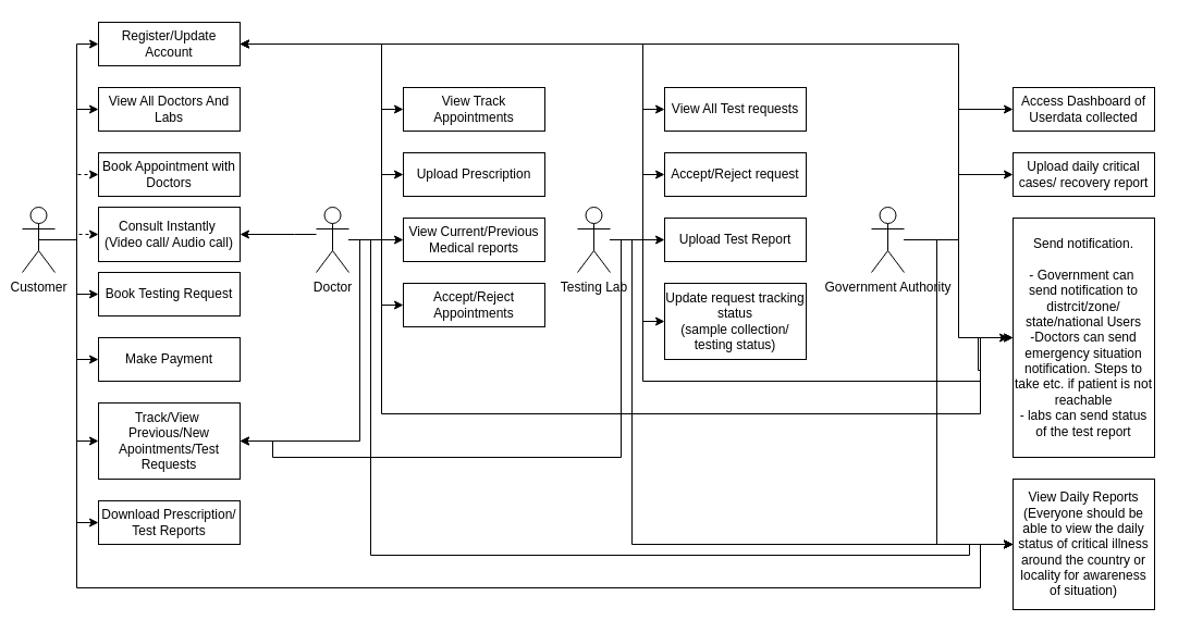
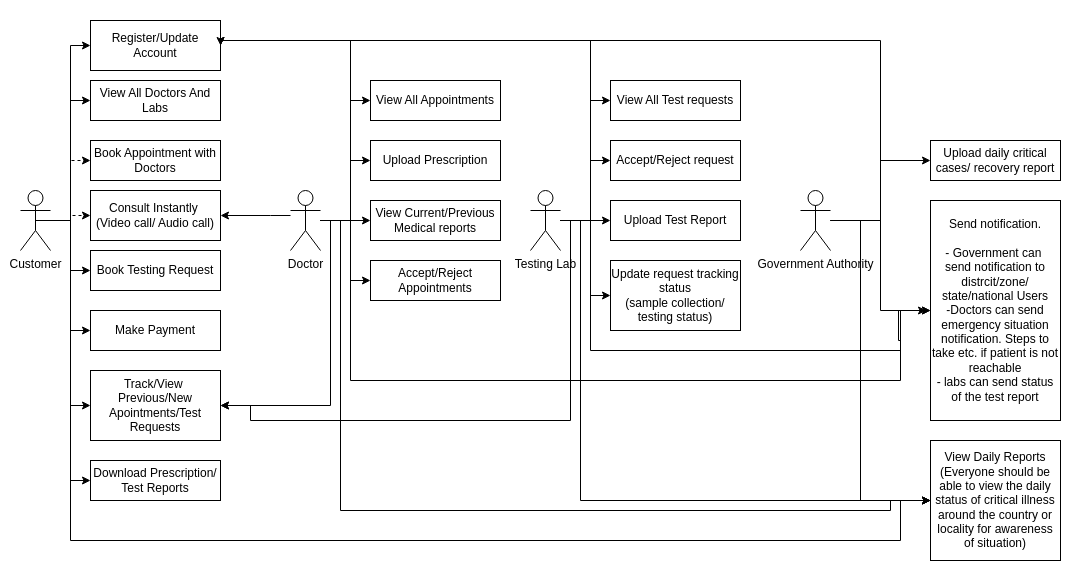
  <mxCell id="0" />
  <mxCell id="1" parent="0" />
  <mxCell id="2" style="edgeStyle=orthogonalEdgeStyle;rounded=0;orthogonalLoop=1;jettySize=auto;html=1;entryX=0;entryY=0.5;entryDx=0;entryDy=0;" edge="1" parent="1" source="11" target="34"><mxGeometry relative="1" as="geometry" /></mxCell>
  <mxCell id="3" style="edgeStyle=orthogonalEdgeStyle;rounded=0;orthogonalLoop=1;jettySize=auto;html=1;exitX=0.5;exitY=0.5;exitDx=0;exitDy=0;exitPerimeter=0;entryX=0;entryY=0.5;entryDx=0;entryDy=0;dashed=1;" edge="1" parent="1" source="11" target="32"><mxGeometry relative="1" as="geometry" /></mxCell>
  <mxCell id="4" style="edgeStyle=orthogonalEdgeStyle;rounded=0;orthogonalLoop=1;jettySize=auto;html=1;exitX=0.5;exitY=0.5;exitDx=0;exitDy=0;exitPerimeter=0;entryX=0;entryY=0.5;entryDx=0;entryDy=0;" edge="1" parent="1" source="11" target="33"><mxGeometry relative="1" as="geometry" /></mxCell>
  <mxCell id="5" style="edgeStyle=orthogonalEdgeStyle;rounded=0;orthogonalLoop=1;jettySize=auto;html=1;exitX=0.5;exitY=0.5;exitDx=0;exitDy=0;exitPerimeter=0;entryX=0;entryY=0.5;entryDx=0;entryDy=0;" edge="1" parent="1" source="11" target="31"><mxGeometry relative="1" as="geometry" /></mxCell>
  <mxCell id="6" style="edgeStyle=orthogonalEdgeStyle;rounded=0;orthogonalLoop=1;jettySize=auto;html=1;exitX=0.5;exitY=0.5;exitDx=0;exitDy=0;exitPerimeter=0;entryX=0;entryY=0.5;entryDx=0;entryDy=0;" edge="1" parent="1" source="11" target="35"><mxGeometry relative="1" as="geometry" /></mxCell>
  <mxCell id="7" style="edgeStyle=orthogonalEdgeStyle;rounded=0;orthogonalLoop=1;jettySize=auto;html=1;exitX=0.5;exitY=0.5;exitDx=0;exitDy=0;exitPerimeter=0;entryX=0;entryY=0.5;entryDx=0;entryDy=0;" edge="1" parent="1" source="11" target="36"><mxGeometry relative="1" as="geometry" /></mxCell>
  <mxCell id="8" style="edgeStyle=orthogonalEdgeStyle;rounded=0;orthogonalLoop=1;jettySize=auto;html=1;exitX=0.5;exitY=0.5;exitDx=0;exitDy=0;exitPerimeter=0;entryX=0;entryY=0.5;entryDx=0;entryDy=0;dashed=1;" edge="1" parent="1" source="11" target="41"><mxGeometry relative="1" as="geometry" /></mxCell>
  <mxCell id="9" style="edgeStyle=orthogonalEdgeStyle;rounded=0;orthogonalLoop=1;jettySize=auto;html=1;entryX=0;entryY=0.5;entryDx=0;entryDy=0;" edge="1" parent="1" source="11" target="42"><mxGeometry relative="1" as="geometry" /></mxCell>
  <mxCell id="10" style="edgeStyle=orthogonalEdgeStyle;rounded=0;orthogonalLoop=1;jettySize=auto;html=1;entryX=0;entryY=0.5;entryDx=0;entryDy=0;" edge="1" parent="1" source="11" target="56"><mxGeometry relative="1" as="geometry"><Array as="points"><mxPoint x="70" y="220" /><mxPoint x="70" y="540" /><mxPoint x="900" y="540" /><mxPoint x="900" y="500" /></Array></mxGeometry></mxCell>
  <mxCell id="11" value="Customer" style="shape=umlActor;verticalLabelPosition=bottom;verticalAlign=top;html=1;outlineConnect=0;" vertex="1" parent="1"><mxGeometry x="20" y="190" width="30" height="60" as="geometry" /></mxCell>
  <mxCell id="12" style="edgeStyle=orthogonalEdgeStyle;rounded=0;orthogonalLoop=1;jettySize=auto;html=1;entryX=1;entryY=0.5;entryDx=0;entryDy=0;" edge="1" parent="1" source="21" target="32"><mxGeometry relative="1" as="geometry"><Array as="points"><mxPoint x="270" y="215" /><mxPoint x="270" y="215" /></Array></mxGeometry></mxCell>
  <mxCell id="13" style="edgeStyle=orthogonalEdgeStyle;rounded=0;orthogonalLoop=1;jettySize=auto;html=1;entryX=0;entryY=0.5;entryDx=0;entryDy=0;" edge="1" parent="1" source="21" target="38"><mxGeometry relative="1" as="geometry"><Array as="points"><mxPoint x="350" y="220" /><mxPoint x="350" y="100" /></Array></mxGeometry></mxCell>
  <mxCell id="14" style="edgeStyle=orthogonalEdgeStyle;rounded=0;orthogonalLoop=1;jettySize=auto;html=1;entryX=1;entryY=0.5;entryDx=0;entryDy=0;" edge="1" parent="1" source="21" target="36"><mxGeometry relative="1" as="geometry"><Array as="points"><mxPoint x="330" y="220" /><mxPoint x="330" y="405" /></Array></mxGeometry></mxCell>
  <mxCell id="15" style="edgeStyle=orthogonalEdgeStyle;rounded=0;orthogonalLoop=1;jettySize=auto;html=1;entryX=1;entryY=0.5;entryDx=0;entryDy=0;" edge="1" parent="1" source="21" target="31"><mxGeometry relative="1" as="geometry"><Array as="points"><mxPoint x="350" y="220" /><mxPoint x="350" y="40" /></Array></mxGeometry></mxCell>
  <mxCell id="16" style="edgeStyle=orthogonalEdgeStyle;rounded=0;orthogonalLoop=1;jettySize=auto;html=1;entryX=0;entryY=0.5;entryDx=0;entryDy=0;" edge="1" parent="1" source="21" target="37"><mxGeometry relative="1" as="geometry"><Array as="points"><mxPoint x="350" y="220" /><mxPoint x="350" y="160" /></Array></mxGeometry></mxCell>
  <mxCell id="17" style="edgeStyle=orthogonalEdgeStyle;rounded=0;orthogonalLoop=1;jettySize=auto;html=1;" edge="1" parent="1" source="21" target="39"><mxGeometry relative="1" as="geometry" /></mxCell>
  <mxCell id="18" style="edgeStyle=orthogonalEdgeStyle;rounded=0;orthogonalLoop=1;jettySize=auto;html=1;entryX=0;entryY=0.5;entryDx=0;entryDy=0;" edge="1" parent="1" source="21" target="40"><mxGeometry relative="1" as="geometry"><Array as="points"><mxPoint x="350" y="220" /><mxPoint x="350" y="280" /></Array></mxGeometry></mxCell>
  <mxCell id="19" style="edgeStyle=orthogonalEdgeStyle;rounded=0;orthogonalLoop=1;jettySize=auto;html=1;" edge="1" parent="1" source="21"><mxGeometry relative="1" as="geometry"><mxPoint x="930" y="310" as="targetPoint" /><Array as="points"><mxPoint x="350" y="220" /><mxPoint x="350" y="380" /><mxPoint x="900" y="380" /><mxPoint x="900" y="340" /><mxPoint x="898" y="340" /><mxPoint x="898" y="310" /></Array></mxGeometry></mxCell>
  <mxCell id="20" style="edgeStyle=orthogonalEdgeStyle;rounded=0;orthogonalLoop=1;jettySize=auto;html=1;entryX=0;entryY=0.5;entryDx=0;entryDy=0;" edge="1" parent="1" source="21" target="56"><mxGeometry relative="1" as="geometry"><Array as="points"><mxPoint x="340" y="220" /><mxPoint x="340" y="510" /><mxPoint x="890" y="510" /><mxPoint x="890" y="500" /></Array></mxGeometry></mxCell>
  <mxCell id="21" value="Doctor" style="shape=umlActor;verticalLabelPosition=bottom;verticalAlign=top;html=1;outlineConnect=0;" vertex="1" parent="1"><mxGeometry x="290" y="190" width="30" height="60" as="geometry" /></mxCell>
  <mxCell id="22" style="edgeStyle=orthogonalEdgeStyle;rounded=0;orthogonalLoop=1;jettySize=auto;html=1;entryX=1;entryY=0.5;entryDx=0;entryDy=0;" edge="1" parent="1" source="30" target="31"><mxGeometry relative="1" as="geometry"><Array as="points"><mxPoint x="590" y="220" /><mxPoint x="590" y="40" /></Array></mxGeometry></mxCell>
  <mxCell id="23" style="edgeStyle=orthogonalEdgeStyle;rounded=0;orthogonalLoop=1;jettySize=auto;html=1;entryX=1;entryY=0.5;entryDx=0;entryDy=0;" edge="1" parent="1" source="30" target="36"><mxGeometry relative="1" as="geometry"><Array as="points"><mxPoint x="570" y="220" /><mxPoint x="570" y="420" /><mxPoint x="250" y="420" /><mxPoint x="250" y="405" /></Array></mxGeometry></mxCell>
  <mxCell id="24" style="edgeStyle=orthogonalEdgeStyle;rounded=0;orthogonalLoop=1;jettySize=auto;html=1;entryX=0;entryY=0.5;entryDx=0;entryDy=0;" edge="1" parent="1" source="30" target="45"><mxGeometry relative="1" as="geometry" /></mxCell>
  <mxCell id="25" style="edgeStyle=orthogonalEdgeStyle;rounded=0;orthogonalLoop=1;jettySize=auto;html=1;entryX=0;entryY=0.5;entryDx=0;entryDy=0;" edge="1" parent="1" source="30" target="43"><mxGeometry relative="1" as="geometry"><Array as="points"><mxPoint x="590" y="220" /><mxPoint x="590" y="160" /></Array></mxGeometry></mxCell>
  <mxCell id="26" style="edgeStyle=orthogonalEdgeStyle;rounded=0;orthogonalLoop=1;jettySize=auto;html=1;entryX=0;entryY=0.5;entryDx=0;entryDy=0;" edge="1" parent="1" source="30" target="44"><mxGeometry relative="1" as="geometry"><Array as="points"><mxPoint x="590" y="220" /><mxPoint x="590" y="100" /></Array></mxGeometry></mxCell>
  <mxCell id="27" style="edgeStyle=orthogonalEdgeStyle;rounded=0;orthogonalLoop=1;jettySize=auto;html=1;entryX=0;entryY=0.5;entryDx=0;entryDy=0;" edge="1" parent="1" source="30" target="46"><mxGeometry relative="1" as="geometry"><Array as="points"><mxPoint x="590" y="220" /><mxPoint x="590" y="295" /></Array></mxGeometry></mxCell>
  <mxCell id="28" style="edgeStyle=orthogonalEdgeStyle;rounded=0;orthogonalLoop=1;jettySize=auto;html=1;" edge="1" parent="1" source="30"><mxGeometry relative="1" as="geometry"><mxPoint x="930" y="310" as="targetPoint" /><Array as="points"><mxPoint x="590" y="220" /><mxPoint x="590" y="350" /><mxPoint x="900" y="350" /></Array></mxGeometry></mxCell>
  <mxCell id="29" style="edgeStyle=orthogonalEdgeStyle;rounded=0;orthogonalLoop=1;jettySize=auto;html=1;entryX=0;entryY=0.5;entryDx=0;entryDy=0;" edge="1" parent="1" source="30" target="56"><mxGeometry relative="1" as="geometry"><Array as="points"><mxPoint x="580" y="220" /><mxPoint x="580" y="500" /></Array></mxGeometry></mxCell>
  <mxCell id="30" value="Testing Lab" style="shape=umlActor;verticalLabelPosition=bottom;verticalAlign=top;html=1;outlineConnect=0;" vertex="1" parent="1"><mxGeometry x="530" y="190" width="30" height="60" as="geometry" /></mxCell>
- <mxCell id="31" value="Register/Update Account" style="rounded=0;whiteSpace=wrap;html=1;" vertex="1" parent="1"><mxGeometry x="90" y="20" width="130" height="40" as="geometry" /></mxCell>
+ <mxCell id="31" value="Register/Update Account" style="rounded=0;whiteSpace=wrap;html=1;" vertex="1" parent="1"><mxGeometry x="90" y="20" width="130" height="50" as="geometry" /></mxCell>
  <mxCell id="32" value="Consult Instantly&amp;nbsp;&lt;br&gt;(Video call/ Audio call)" style="rounded=0;whiteSpace=wrap;html=1;" vertex="1" parent="1"><mxGeometry x="90" y="190" width="130" height="50" as="geometry" /></mxCell>
  <mxCell id="33" value="View All Doctors And Labs" style="rounded=0;whiteSpace=wrap;html=1;" vertex="1" parent="1"><mxGeometry x="90" y="80" width="130" height="40" as="geometry" /></mxCell>
  <mxCell id="34" value="Book Testing Request" style="rounded=0;whiteSpace=wrap;html=1;" vertex="1" parent="1"><mxGeometry x="90" y="250" width="130" height="40" as="geometry" /></mxCell>
  <mxCell id="35" value="Make Payment&lt;span style=&quot;color: rgba(0 , 0 , 0 , 0) ; font-family: monospace ; font-size: 0px&quot;&gt;%3CmxGraphModel%3E%3Croot%3E%3CmxCell%20id%3D%220%22%2F%3E%3CmxCell%20id%3D%221%22%20parent%3D%220%22%2F%3E%3CmxCell%20id%3D%222%22%20value%3D%22Book%20Testing%20Request%22%20style%3D%22rounded%3D0%3BwhiteSpace%3Dwrap%3Bhtml%3D1%3B%22%20vertex%3D%221%22%20parent%3D%221%22%3E%3CmxGeometry%20x%3D%22160%22%20y%3D%22340%22%20width%3D%22130%22%20height%3D%2240%22%20as%3D%22geometry%22%2F%3E%3C%2FmxCell%3E%3C%2Froot%3E%3C%2FmxGraphModel%3E&lt;/span&gt;" style="rounded=0;whiteSpace=wrap;html=1;" vertex="1" parent="1"><mxGeometry x="90" y="310" width="130" height="40" as="geometry" /></mxCell>
  <mxCell id="36" value="Track/View&amp;nbsp; Previous/New Apointments/Test Requests" style="rounded=0;whiteSpace=wrap;html=1;" vertex="1" parent="1"><mxGeometry x="90" y="370" width="130" height="70" as="geometry" /></mxCell>
  <mxCell id="37" value="Upload Prescription" style="rounded=0;whiteSpace=wrap;html=1;" vertex="1" parent="1"><mxGeometry x="370" y="140" width="130" height="40" as="geometry" /></mxCell>
- <mxCell id="38" value="View Track Appointments" style="rounded=0;whiteSpace=wrap;html=1;" vertex="1" parent="1"><mxGeometry x="370" y="80" width="130" height="40" as="geometry" /></mxCell>
+ <mxCell id="38" value="View All Appointments" style="rounded=0;whiteSpace=wrap;html=1;" vertex="1" parent="1"><mxGeometry x="370" y="80" width="130" height="40" as="geometry" /></mxCell>
  <mxCell id="39" value="View Current/Previous Medical reports" style="rounded=0;whiteSpace=wrap;html=1;" vertex="1" parent="1"><mxGeometry x="370" y="200" width="130" height="40" as="geometry" /></mxCell>
  <mxCell id="40" value="Accept/Reject Appointments" style="rounded=0;whiteSpace=wrap;html=1;" vertex="1" parent="1"><mxGeometry x="370" y="260" width="130" height="40" as="geometry" /></mxCell>
  <mxCell id="41" value="&lt;span&gt;Book Appointment with Doctors&lt;/span&gt;" style="rounded=0;whiteSpace=wrap;html=1;" vertex="1" parent="1"><mxGeometry x="90" y="140" width="130" height="40" as="geometry" /></mxCell>
  <mxCell id="42" value="Download Prescription/ Test Reports" style="rounded=0;whiteSpace=wrap;html=1;" vertex="1" parent="1"><mxGeometry x="90" y="460" width="130" height="40" as="geometry" /></mxCell>
  <mxCell id="43" value="Accept/Reject request" style="rounded=0;whiteSpace=wrap;html=1;" vertex="1" parent="1"><mxGeometry x="610" y="140" width="130" height="40" as="geometry" /></mxCell>
  <mxCell id="44" value="View All Test requests" style="rounded=0;whiteSpace=wrap;html=1;" vertex="1" parent="1"><mxGeometry x="610" y="80" width="130" height="40" as="geometry" /></mxCell>
  <mxCell id="45" value="Upload Test Report" style="rounded=0;whiteSpace=wrap;html=1;" vertex="1" parent="1"><mxGeometry x="610" y="200" width="130" height="40" as="geometry" /></mxCell>
  <mxCell id="46" value="Update request tracking status&lt;br&gt;(sample collection/ testing status)" style="rounded=0;whiteSpace=wrap;html=1;" vertex="1" parent="1"><mxGeometry x="610" y="260" width="130" height="70" as="geometry" /></mxCell>
  <mxCell id="47" style="edgeStyle=orthogonalEdgeStyle;rounded=0;orthogonalLoop=1;jettySize=auto;html=1;entryX=0;entryY=0.5;entryDx=0;entryDy=0;" edge="1" parent="1" source="52" target="53"><mxGeometry relative="1" as="geometry"><Array as="points"><mxPoint x="880" y="220" /><mxPoint x="880" y="160" /></Array></mxGeometry></mxCell>
- <mxCell id="48" style="edgeStyle=orthogonalEdgeStyle;rounded=0;orthogonalLoop=1;jettySize=auto;html=1;entryX=0;entryY=0.5;entryDx=0;entryDy=0;" edge="1" parent="1" source="52" target="54"><mxGeometry relative="1" as="geometry"><Array as="points"><mxPoint x="880" y="220" /><mxPoint x="880" y="100" /></Array></mxGeometry></mxCell>
  <mxCell id="49" style="edgeStyle=orthogonalEdgeStyle;rounded=0;orthogonalLoop=1;jettySize=auto;html=1;entryX=1;entryY=0.5;entryDx=0;entryDy=0;" edge="1" parent="1" source="52" target="31"><mxGeometry relative="1" as="geometry"><Array as="points"><mxPoint x="880" y="220" /><mxPoint x="880" y="40" /></Array></mxGeometry></mxCell>
  <mxCell id="50" style="edgeStyle=orthogonalEdgeStyle;rounded=0;orthogonalLoop=1;jettySize=auto;html=1;" edge="1" parent="1" source="52"><mxGeometry relative="1" as="geometry"><mxPoint x="926" y="310" as="targetPoint" /><Array as="points"><mxPoint x="880" y="220" /><mxPoint x="880" y="310" /></Array></mxGeometry></mxCell>
  <mxCell id="51" style="edgeStyle=orthogonalEdgeStyle;rounded=0;orthogonalLoop=1;jettySize=auto;html=1;entryX=0;entryY=0.5;entryDx=0;entryDy=0;" edge="1" parent="1" source="52" target="56"><mxGeometry relative="1" as="geometry"><Array as="points"><mxPoint x="860" y="220" /><mxPoint x="860" y="500" /></Array></mxGeometry></mxCell>
  <mxCell id="52" value="Government Authority" style="shape=umlActor;verticalLabelPosition=bottom;verticalAlign=top;html=1;outlineConnect=0;" vertex="1" parent="1"><mxGeometry x="800" y="190" width="30" height="60" as="geometry" /></mxCell>
  <mxCell id="53" value="Upload daily critical cases/ recovery report" style="rounded=0;whiteSpace=wrap;html=1;" vertex="1" parent="1"><mxGeometry x="930" y="140" width="130" height="40" as="geometry" /></mxCell>
- <mxCell id="54" value="Access Dashboard of Userdata collected" style="rounded=0;whiteSpace=wrap;html=1;" vertex="1" parent="1"><mxGeometry x="930" y="80" width="130" height="40" as="geometry" /></mxCell>
  <mxCell id="55" value="Send notification.&lt;br&gt;&lt;br&gt;&lt;div&gt;&lt;span&gt;- Government can&amp;nbsp; send notification to distrcit/zone/ state/national Users&lt;/span&gt;&lt;/div&gt;&lt;div&gt;&lt;span&gt;-Doctors can send emergency situation notification. Steps to take etc. if patient is not reachable&lt;/span&gt;&lt;br&gt;&lt;/div&gt;&lt;div&gt;&lt;span&gt;- labs can send status of the test report&lt;/span&gt;&lt;/div&gt;" style="rounded=0;whiteSpace=wrap;html=1;" vertex="1" parent="1"><mxGeometry x="930" y="200" width="130" height="220" as="geometry" /></mxCell>
  <mxCell id="56" value="View Daily Reports&lt;br&gt;(Everyone should be able to view the daily status of critical illness around the country or locality for awareness of situation)" style="rounded=0;whiteSpace=wrap;html=1;" vertex="1" parent="1"><mxGeometry x="930" y="440" width="130" height="120" as="geometry" /></mxCell>
